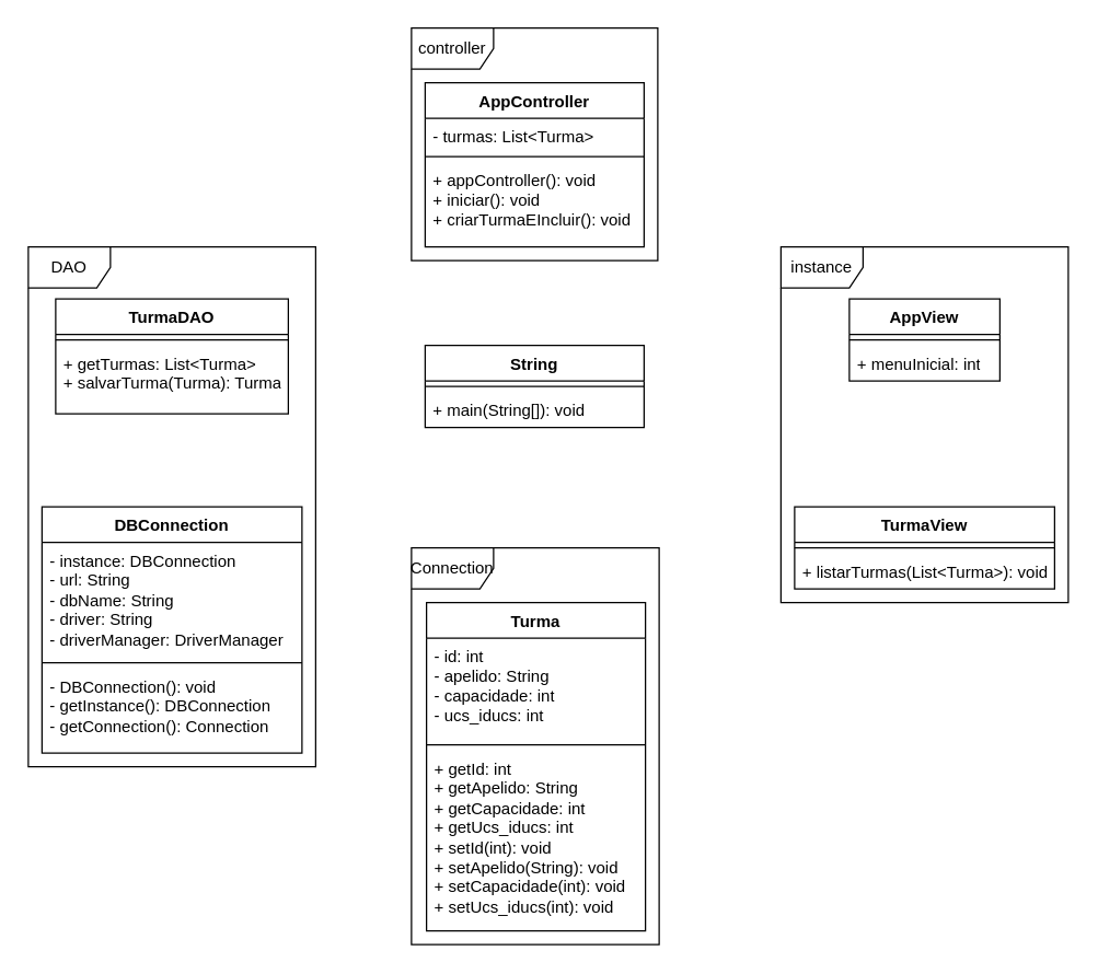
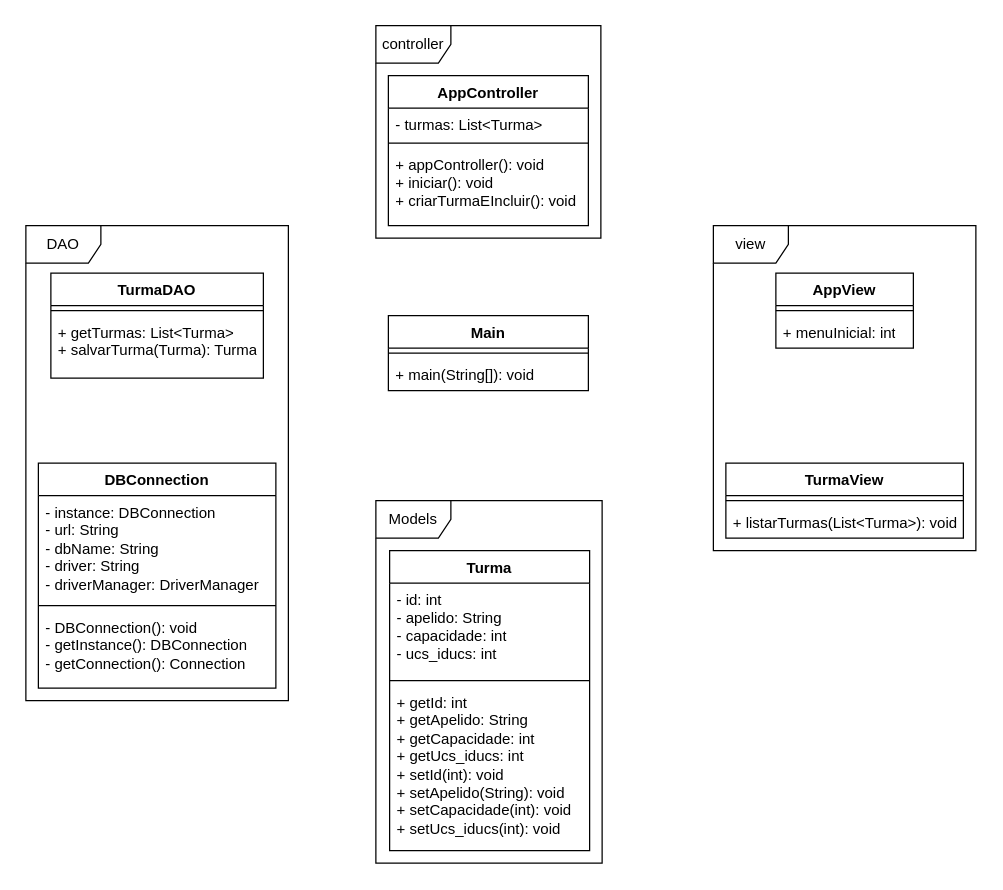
  <mxCell id="0" />
  <mxCell id="1" parent="0" />
  <mxCell id="2" value="Turma" style="swimlane;fontStyle=1;align=center;verticalAlign=top;childLayout=stackLayout;horizontal=1;startSize=26;horizontalStack=0;resizeParent=1;resizeParentMax=0;resizeLast=0;collapsible=1;marginBottom=0;whiteSpace=wrap;html=1;" parent="1" vertex="1"><mxGeometry x="311" y="440" width="160" height="240" as="geometry" /></mxCell>
  <mxCell id="3" value="- id: int&lt;br&gt;- apelido: String&lt;br&gt;- capacidade: int&lt;br&gt;- ucs_iducs: int" style="text;strokeColor=none;fillColor=none;align=left;verticalAlign=top;spacingLeft=4;spacingRight=4;overflow=hidden;rotatable=0;points=[[0,0.5],[1,0.5]];portConstraint=eastwest;whiteSpace=wrap;html=1;" parent="2" vertex="1"><mxGeometry y="26" width="160" height="74" as="geometry" /></mxCell>
  <mxCell id="4" value="" style="line;strokeWidth=1;fillColor=none;align=left;verticalAlign=middle;spacingTop=-1;spacingLeft=3;spacingRight=3;rotatable=0;labelPosition=right;points=[];portConstraint=eastwest;strokeColor=inherit;" parent="2" vertex="1"><mxGeometry y="100" width="160" height="8" as="geometry" /></mxCell>
  <mxCell id="5" value="+ getId: int&lt;br&gt;+ getApelido: String&lt;br&gt;+ getCapacidade: int&lt;br&gt;+ getUcs_iducs: int&lt;br&gt;+ setId(int): void&lt;br&gt;+ setApelido(String): void&lt;br&gt;+ setCapacidade(int): void&lt;br&gt;+ setUcs_iducs(int): void" style="text;strokeColor=none;fillColor=none;align=left;verticalAlign=top;spacingLeft=4;spacingRight=4;overflow=hidden;rotatable=0;points=[[0,0.5],[1,0.5]];portConstraint=eastwest;whiteSpace=wrap;html=1;" parent="2" vertex="1"><mxGeometry y="108" width="160" height="132" as="geometry" /></mxCell>
- <mxCell id="6" value="String" style="swimlane;fontStyle=1;align=center;verticalAlign=top;childLayout=stackLayout;horizontal=1;startSize=26;horizontalStack=0;resizeParent=1;resizeParentMax=0;resizeLast=0;collapsible=1;marginBottom=0;whiteSpace=wrap;html=1;" parent="1" vertex="1"><mxGeometry x="310" y="252" width="160" height="60" as="geometry" /></mxCell>
+ <mxCell id="6" value="Main" style="swimlane;fontStyle=1;align=center;verticalAlign=top;childLayout=stackLayout;horizontal=1;startSize=26;horizontalStack=0;resizeParent=1;resizeParentMax=0;resizeLast=0;collapsible=1;marginBottom=0;whiteSpace=wrap;html=1;" parent="1" vertex="1"><mxGeometry x="310" y="252" width="160" height="60" as="geometry" /></mxCell>
  <mxCell id="7" value="" style="line;strokeWidth=1;fillColor=none;align=left;verticalAlign=middle;spacingTop=-1;spacingLeft=3;spacingRight=3;rotatable=0;labelPosition=right;points=[];portConstraint=eastwest;strokeColor=inherit;" parent="6" vertex="1"><mxGeometry y="26" width="160" height="8" as="geometry" /></mxCell>
  <mxCell id="8" value="+&amp;nbsp;main(String[]): void" style="text;strokeColor=none;fillColor=none;align=left;verticalAlign=top;spacingLeft=4;spacingRight=4;overflow=hidden;rotatable=0;points=[[0,0.5],[1,0.5]];portConstraint=eastwest;whiteSpace=wrap;html=1;" parent="6" vertex="1"><mxGeometry y="34" width="160" height="26" as="geometry" /></mxCell>
  <mxCell id="9" value="AppView" style="swimlane;fontStyle=1;align=center;verticalAlign=top;childLayout=stackLayout;horizontal=1;startSize=26;horizontalStack=0;resizeParent=1;resizeParentMax=0;resizeLast=0;collapsible=1;marginBottom=0;whiteSpace=wrap;html=1;" parent="1" vertex="1"><mxGeometry x="620" y="218" width="110" height="60" as="geometry" /></mxCell>
  <mxCell id="10" value="" style="line;strokeWidth=1;fillColor=none;align=left;verticalAlign=middle;spacingTop=-1;spacingLeft=3;spacingRight=3;rotatable=0;labelPosition=right;points=[];portConstraint=eastwest;strokeColor=inherit;" parent="9" vertex="1"><mxGeometry y="26" width="110" height="8" as="geometry" /></mxCell>
  <mxCell id="11" value="+ menuInicial: int" style="text;strokeColor=none;fillColor=none;align=left;verticalAlign=top;spacingLeft=4;spacingRight=4;overflow=hidden;rotatable=0;points=[[0,0.5],[1,0.5]];portConstraint=eastwest;whiteSpace=wrap;html=1;" parent="9" vertex="1"><mxGeometry y="34" width="110" height="26" as="geometry" /></mxCell>
  <mxCell id="12" value="TurmaView" style="swimlane;fontStyle=1;align=center;verticalAlign=top;childLayout=stackLayout;horizontal=1;startSize=26;horizontalStack=0;resizeParent=1;resizeParentMax=0;resizeLast=0;collapsible=1;marginBottom=0;whiteSpace=wrap;html=1;" parent="1" vertex="1"><mxGeometry x="580" y="370" width="190" height="60" as="geometry" /></mxCell>
  <mxCell id="13" value="" style="line;strokeWidth=1;fillColor=none;align=left;verticalAlign=middle;spacingTop=-1;spacingLeft=3;spacingRight=3;rotatable=0;labelPosition=right;points=[];portConstraint=eastwest;strokeColor=inherit;" parent="12" vertex="1"><mxGeometry y="26" width="190" height="8" as="geometry" /></mxCell>
  <mxCell id="14" value="+&amp;nbsp;listarTurmas&lt;span style=&quot;background-color: initial;&quot;&gt;(List&amp;lt;Turma&amp;gt;): void&lt;/span&gt;" style="text;strokeColor=none;fillColor=none;align=left;verticalAlign=top;spacingLeft=4;spacingRight=4;overflow=hidden;rotatable=0;points=[[0,0.5],[1,0.5]];portConstraint=eastwest;whiteSpace=wrap;html=1;" parent="12" vertex="1"><mxGeometry y="34" width="190" height="26" as="geometry" /></mxCell>
  <mxCell id="15" value="TurmaDAO" style="swimlane;fontStyle=1;align=center;verticalAlign=top;childLayout=stackLayout;horizontal=1;startSize=26;horizontalStack=0;resizeParent=1;resizeParentMax=0;resizeLast=0;collapsible=1;marginBottom=0;whiteSpace=wrap;html=1;" parent="1" vertex="1"><mxGeometry x="40" y="218" width="170" height="84" as="geometry" /></mxCell>
  <mxCell id="16" value="" style="line;strokeWidth=1;fillColor=none;align=left;verticalAlign=middle;spacingTop=-1;spacingLeft=3;spacingRight=3;rotatable=0;labelPosition=right;points=[];portConstraint=eastwest;strokeColor=inherit;" parent="15" vertex="1"><mxGeometry y="26" width="170" height="8" as="geometry" /></mxCell>
  <mxCell id="17" value="+ getTurmas: List&amp;lt;Turma&amp;gt;&lt;br&gt;+ salvarTurma(Turma): Turma" style="text;strokeColor=none;fillColor=none;align=left;verticalAlign=top;spacingLeft=4;spacingRight=4;overflow=hidden;rotatable=0;points=[[0,0.5],[1,0.5]];portConstraint=eastwest;whiteSpace=wrap;html=1;" parent="15" vertex="1"><mxGeometry y="34" width="170" height="50" as="geometry" /></mxCell>
  <mxCell id="18" value="DBConnection" style="swimlane;fontStyle=1;align=center;verticalAlign=top;childLayout=stackLayout;horizontal=1;startSize=26;horizontalStack=0;resizeParent=1;resizeParentMax=0;resizeLast=0;collapsible=1;marginBottom=0;whiteSpace=wrap;html=1;" parent="1" vertex="1"><mxGeometry x="30" y="370" width="190" height="180" as="geometry" /></mxCell>
  <mxCell id="19" value="- instance: DBConnection&lt;br&gt;- url: String&lt;br&gt;- dbName: String&lt;br&gt;- driver: String&lt;br&gt;- driverManager:&amp;nbsp;DriverManager" style="text;strokeColor=none;fillColor=none;align=left;verticalAlign=top;spacingLeft=4;spacingRight=4;overflow=hidden;rotatable=0;points=[[0,0.5],[1,0.5]];portConstraint=eastwest;whiteSpace=wrap;html=1;" parent="18" vertex="1"><mxGeometry y="26" width="190" height="84" as="geometry" /></mxCell>
  <mxCell id="20" value="" style="line;strokeWidth=1;fillColor=none;align=left;verticalAlign=middle;spacingTop=-1;spacingLeft=3;spacingRight=3;rotatable=0;labelPosition=right;points=[];portConstraint=eastwest;strokeColor=inherit;" parent="18" vertex="1"><mxGeometry y="110" width="190" height="8" as="geometry" /></mxCell>
  <mxCell id="21" value="- DBConnection(): void&lt;br&gt;-&amp;nbsp;getInstance(): DBConnection&lt;br&gt;-&amp;nbsp;getConnection(): Connection" style="text;strokeColor=none;fillColor=none;align=left;verticalAlign=top;spacingLeft=4;spacingRight=4;overflow=hidden;rotatable=0;points=[[0,0.5],[1,0.5]];portConstraint=eastwest;whiteSpace=wrap;html=1;" parent="18" vertex="1"><mxGeometry y="118" width="190" height="62" as="geometry" /></mxCell>
  <mxCell id="22" value="AppController" style="swimlane;fontStyle=1;align=center;verticalAlign=top;childLayout=stackLayout;horizontal=1;startSize=26;horizontalStack=0;resizeParent=1;resizeParentMax=0;resizeLast=0;collapsible=1;marginBottom=0;whiteSpace=wrap;html=1;" parent="1" vertex="1"><mxGeometry x="310" y="60" width="160" height="120" as="geometry" /></mxCell>
  <mxCell id="23" value="- turmas: List&amp;lt;Turma&amp;gt;&lt;br&gt;" style="text;strokeColor=none;fillColor=none;align=left;verticalAlign=top;spacingLeft=4;spacingRight=4;overflow=hidden;rotatable=0;points=[[0,0.5],[1,0.5]];portConstraint=eastwest;whiteSpace=wrap;html=1;" parent="22" vertex="1"><mxGeometry y="26" width="160" height="24" as="geometry" /></mxCell>
  <mxCell id="24" value="" style="line;strokeWidth=1;fillColor=none;align=left;verticalAlign=middle;spacingTop=-1;spacingLeft=3;spacingRight=3;rotatable=0;labelPosition=right;points=[];portConstraint=eastwest;strokeColor=inherit;" parent="22" vertex="1"><mxGeometry y="50" width="160" height="8" as="geometry" /></mxCell>
  <mxCell id="25" value="+ appController(): void&lt;br&gt;+ iniciar(): void&lt;br&gt;+&amp;nbsp;criarTurmaEIncluir(): void" style="text;strokeColor=none;fillColor=none;align=left;verticalAlign=top;spacingLeft=4;spacingRight=4;overflow=hidden;rotatable=0;points=[[0,0.5],[1,0.5]];portConstraint=eastwest;whiteSpace=wrap;html=1;" parent="22" vertex="1"><mxGeometry y="58" width="160" height="62" as="geometry" /></mxCell>
  <mxCell id="26" value="DAO" style="shape=umlFrame;whiteSpace=wrap;html=1;pointerEvents=0;" vertex="1" parent="1"><mxGeometry x="20" y="180" width="210" height="380" as="geometry" /></mxCell>
- <mxCell id="27" value="Connection" style="shape=umlFrame;whiteSpace=wrap;html=1;pointerEvents=0;" vertex="1" parent="1"><mxGeometry x="300" y="400" width="181" height="290" as="geometry" /></mxCell>
+ <mxCell id="27" value="Models" style="shape=umlFrame;whiteSpace=wrap;html=1;pointerEvents=0;" vertex="1" parent="1"><mxGeometry x="300" y="400" width="181" height="290" as="geometry" /></mxCell>
  <mxCell id="28" value="controller" style="shape=umlFrame;whiteSpace=wrap;html=1;pointerEvents=0;" vertex="1" parent="1"><mxGeometry x="300" y="20" width="180" height="170" as="geometry" /></mxCell>
- <mxCell id="29" value="instance" style="shape=umlFrame;whiteSpace=wrap;html=1;pointerEvents=0;" vertex="1" parent="1"><mxGeometry x="570" y="180" width="210" height="260" as="geometry" /></mxCell>
+ <mxCell id="29" value="view" style="shape=umlFrame;whiteSpace=wrap;html=1;pointerEvents=0;" vertex="1" parent="1"><mxGeometry x="570" y="180" width="210" height="260" as="geometry" /></mxCell>
